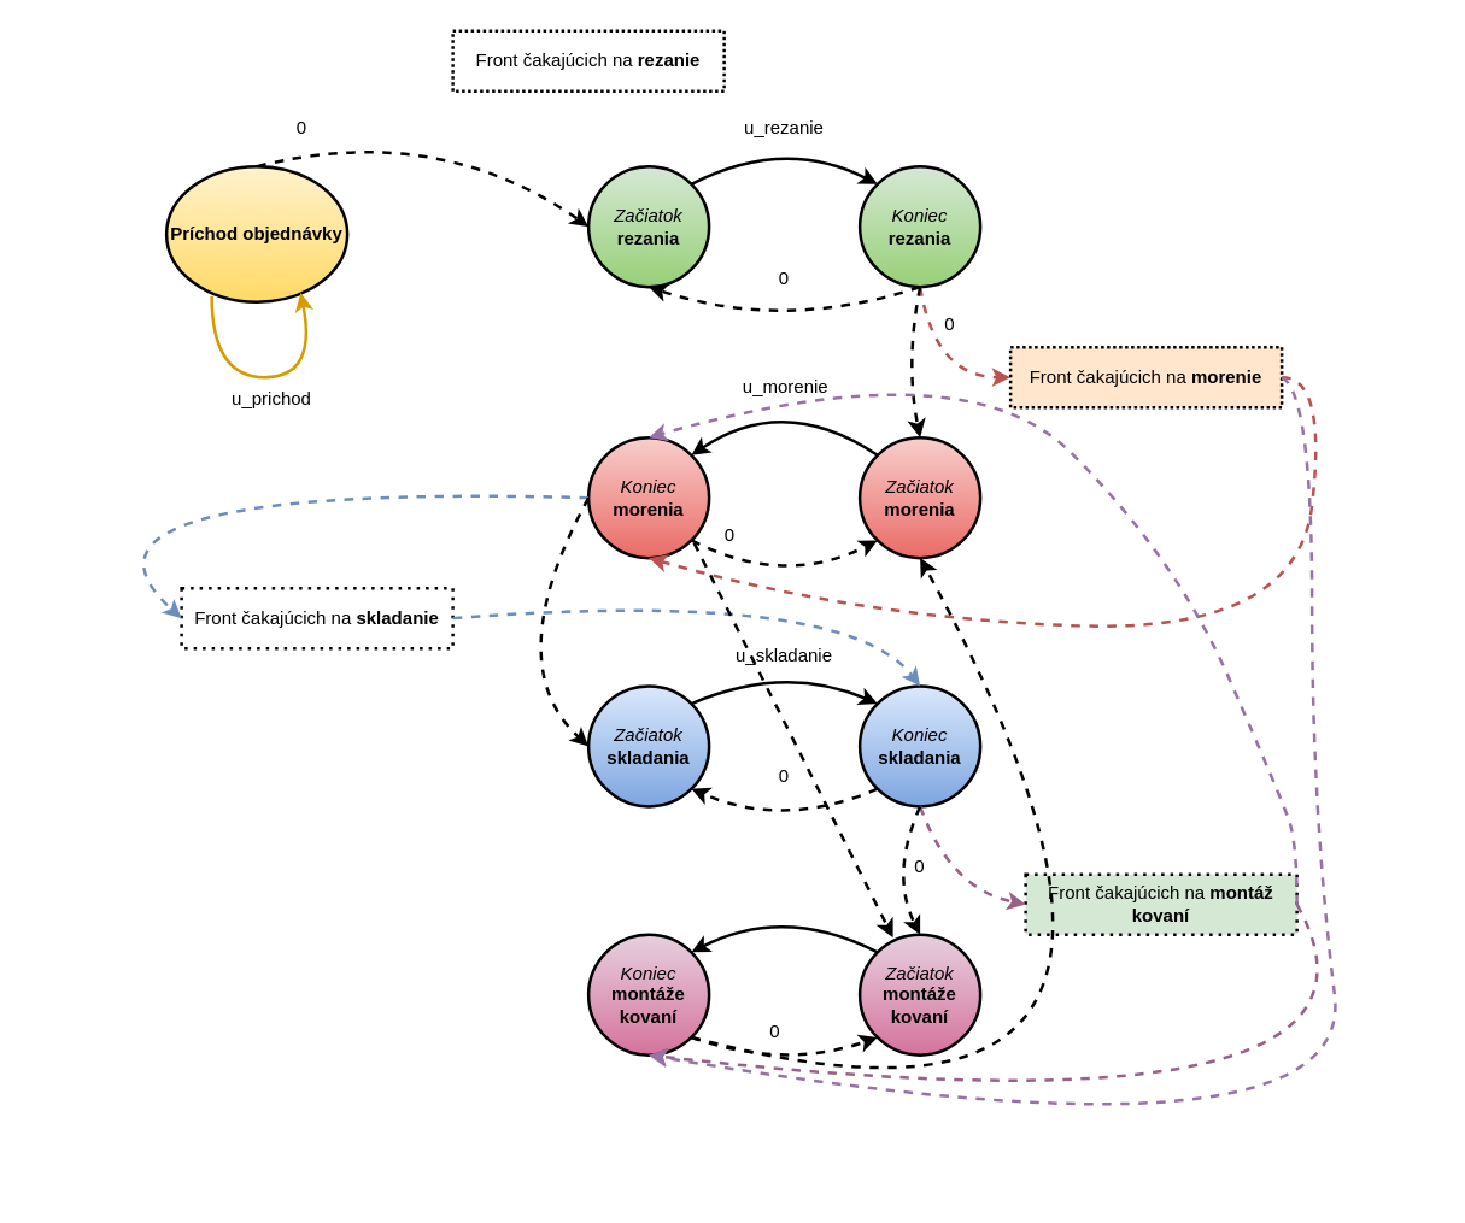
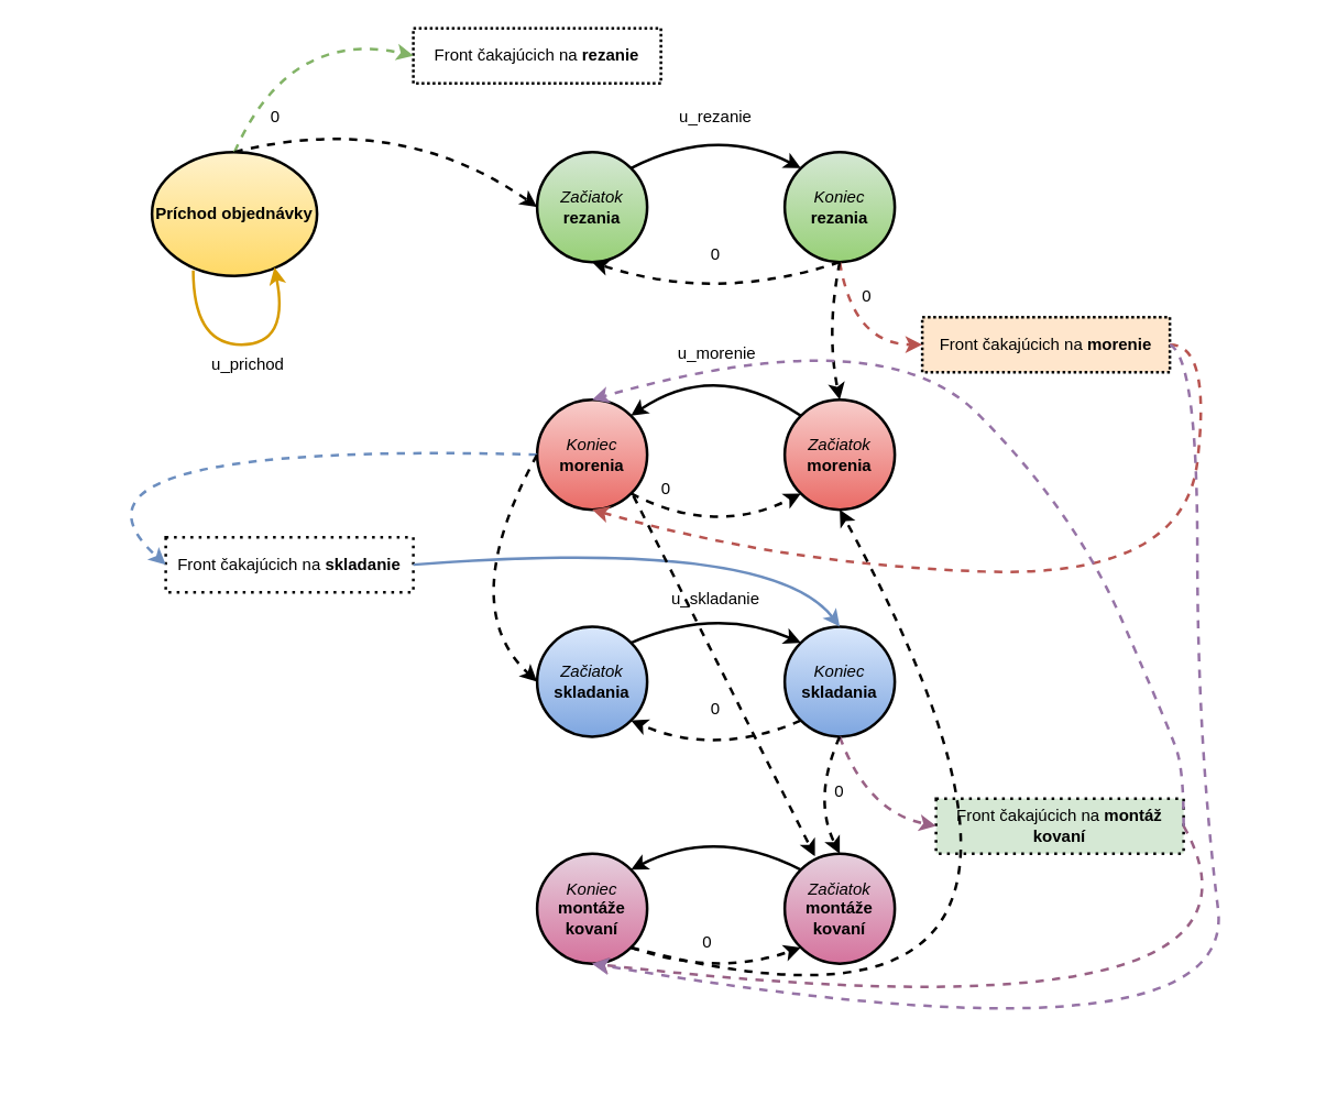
  <mxCell id="0" />
  <mxCell id="1" parent="0" />
  <mxCell id="2" value="&lt;b&gt;Príchod objednávky&lt;/b&gt;" style="ellipse;whiteSpace=wrap;html=1;fillColor=#fff2cc;gradientColor=#ffd966;strokeColor=#000000;strokeWidth=2;" parent="1" vertex="1"><mxGeometry x="110" y="110" width="120" height="90" as="geometry" /></mxCell>
  <mxCell id="3" value="" style="curved=1;endArrow=classic;html=1;rounded=0;entryX=0.742;entryY=0.933;entryDx=0;entryDy=0;entryPerimeter=0;exitX=0.25;exitY=0.956;exitDx=0;exitDy=0;exitPerimeter=0;strokeWidth=2;fillColor=#ffcd28;gradientColor=#ffa500;strokeColor=#d79b00;" parent="1" source="2" target="2" edge="1"><mxGeometry width="50" height="50" relative="1" as="geometry"><mxPoint x="460" y="320" as="sourcePoint" /><mxPoint x="510" y="270" as="targetPoint" /><Array as="points"><mxPoint x="140" y="250" /><mxPoint x="210" y="250" /></Array></mxGeometry></mxCell>
  <mxCell id="4" value="u_prichod" style="text;html=1;align=center;verticalAlign=middle;whiteSpace=wrap;rounded=0;strokeWidth=1;" parent="1" vertex="1"><mxGeometry x="150" y="250" width="60" height="30" as="geometry" /></mxCell>
  <mxCell id="5" value="Front čakajúcich na &lt;b&gt;rezanie&lt;/b&gt;" style="rounded=0;whiteSpace=wrap;html=1;strokeWidth=2;dashed=1;dashPattern=1 1;" parent="1" vertex="1"><mxGeometry x="300" y="20" width="180" height="40" as="geometry" /></mxCell>
  <mxCell id="6" value="&lt;i&gt;Začiatok&lt;/i&gt; &lt;b&gt;rezania&lt;/b&gt;" style="ellipse;whiteSpace=wrap;html=1;aspect=fixed;strokeWidth=2;fillColor=#d5e8d4;gradientColor=#97d077;strokeColor=#000000;" parent="1" vertex="1"><mxGeometry x="390" y="110" width="80" height="80" as="geometry" /></mxCell>
  <mxCell id="7" value="&lt;i&gt;Koniec&lt;/i&gt; &lt;b&gt;rezania&lt;/b&gt;" style="ellipse;whiteSpace=wrap;html=1;aspect=fixed;strokeWidth=2;fillColor=#d5e8d4;gradientColor=#97d077;strokeColor=#000000;" parent="1" vertex="1"><mxGeometry x="570" y="110" width="80" height="80" as="geometry" /></mxCell>
  <mxCell id="8" value="0" style="text;html=1;align=center;verticalAlign=middle;whiteSpace=wrap;rounded=0;" parent="1" vertex="1"><mxGeometry x="170" y="70" width="60" height="30" as="geometry" /></mxCell>
  <mxCell id="9" value="u_rezanie" style="text;html=1;align=center;verticalAlign=middle;whiteSpace=wrap;rounded=0;" parent="1" vertex="1"><mxGeometry x="490" y="70" width="60" height="30" as="geometry" /></mxCell>
  <mxCell id="10" value="Front čakajúcich na &lt;b&gt;morenie&lt;/b&gt;" style="rounded=0;whiteSpace=wrap;html=1;strokeWidth=2;dashed=1;dashPattern=1 1;fillColor=#ffe6cc;" parent="1" vertex="1"><mxGeometry x="670" y="230" width="180" height="40" as="geometry" /></mxCell>
  <mxCell id="11" value="Front čakajúcich na &lt;b&gt;skladanie&lt;/b&gt;" style="rounded=0;whiteSpace=wrap;html=1;dashed=1;dashPattern=1 2;strokeWidth=2;" parent="1" vertex="1"><mxGeometry x="120" y="390" width="180" height="40" as="geometry" /></mxCell>
  <mxCell id="12" value="Front čakajúcich na &lt;b&gt;montáž&lt;/b&gt; &lt;b&gt;kovaní&lt;/b&gt;" style="rounded=0;whiteSpace=wrap;html=1;strokeWidth=2;dashed=1;dashPattern=1 2;fillColor=#d5e8d4;" parent="1" vertex="1"><mxGeometry x="680" y="580" width="180" height="40" as="geometry" /></mxCell>
  <mxCell id="13" value="&lt;i&gt;Začiatok&lt;/i&gt; &lt;b&gt;morenia&lt;/b&gt;" style="ellipse;whiteSpace=wrap;html=1;aspect=fixed;strokeWidth=2;fillColor=#f8cecc;gradientColor=#ea6b66;strokeColor=#000000;" parent="1" vertex="1"><mxGeometry x="570" y="290" width="80" height="80" as="geometry" /></mxCell>
  <mxCell id="14" value="&lt;i&gt;Koniec&lt;/i&gt; &lt;b&gt;morenia&lt;/b&gt;" style="ellipse;whiteSpace=wrap;html=1;aspect=fixed;strokeWidth=2;fillColor=#f8cecc;gradientColor=#ea6b66;strokeColor=#000000;" parent="1" vertex="1"><mxGeometry x="390" y="290" width="80" height="80" as="geometry" /></mxCell>
  <mxCell id="15" value="&lt;i&gt;Začiatok&lt;/i&gt; &lt;b&gt;skladania&lt;/b&gt;" style="ellipse;whiteSpace=wrap;html=1;aspect=fixed;fillColor=#dae8fc;gradientColor=#7ea6e0;strokeColor=#000000;strokeWidth=2;" parent="1" vertex="1"><mxGeometry x="390" y="455" width="80" height="80" as="geometry" /></mxCell>
  <mxCell id="16" value="&lt;i&gt;Koniec&lt;/i&gt; &lt;b&gt;skladania&lt;/b&gt;" style="ellipse;whiteSpace=wrap;html=1;aspect=fixed;fillColor=#dae8fc;gradientColor=#7ea6e0;strokeColor=#000000;strokeWidth=2;" parent="1" vertex="1"><mxGeometry x="570" y="455" width="80" height="80" as="geometry" /></mxCell>
  <mxCell id="17" value="&lt;i&gt;Začiatok&lt;/i&gt; &lt;b&gt;montáže&lt;/b&gt; &lt;b&gt;kovaní&lt;/b&gt;" style="ellipse;whiteSpace=wrap;html=1;aspect=fixed;strokeWidth=2;fillColor=#e6d0de;gradientColor=#d5739d;strokeColor=light-dark(#000000, #b181a0);" parent="1" vertex="1"><mxGeometry x="570" y="620" width="80" height="80" as="geometry" /></mxCell>
  <mxCell id="18" value="&lt;i&gt;Koniec&lt;/i&gt; &lt;b&gt;montáže&lt;/b&gt; &lt;b&gt;kovaní&lt;/b&gt;" style="ellipse;whiteSpace=wrap;html=1;aspect=fixed;strokeWidth=2;fillColor=#e6d0de;gradientColor=#d5739d;strokeColor=light-dark(#000000, #b181a0);" parent="1" vertex="1"><mxGeometry x="390" y="620" width="80" height="80" as="geometry" /></mxCell>
  <mxCell id="19" value="0" style="text;html=1;align=center;verticalAlign=middle;whiteSpace=wrap;rounded=0;" parent="1" vertex="1"><mxGeometry x="490" y="170" width="60" height="30" as="geometry" /></mxCell>
  <mxCell id="20" value="" style="endArrow=classic;html=1;rounded=0;entryX=0;entryY=0.5;entryDx=0;entryDy=0;curved=1;dashed=1;strokeWidth=2;fillColor=#f8cecc;gradientColor=#ea6b66;strokeColor=#b85450;" parent="1" target="10" edge="1"><mxGeometry width="50" height="50" relative="1" as="geometry"><mxPoint x="610" y="190" as="sourcePoint" /><mxPoint x="590" y="270" as="targetPoint" /><Array as="points"><mxPoint x="620" y="250" /></Array></mxGeometry></mxCell>
+ <mxCell id="21" value="" style="endArrow=classic;html=1;rounded=0;exitX=0.5;exitY=0;exitDx=0;exitDy=0;entryX=0;entryY=0.5;entryDx=0;entryDy=0;strokeWidth=2;fillColor=#d5e8d4;gradientColor=#97d077;strokeColor=#82b366;curved=1;dashed=1;" parent="1" source="2" target="5" edge="1"><mxGeometry width="50" height="50" relative="1" as="geometry"><mxPoint x="540" y="320" as="sourcePoint" /><mxPoint x="590" y="270" as="targetPoint" /><Array as="points"><mxPoint x="210" y="20" /></Array></mxGeometry></mxCell>
  <mxCell id="22" value="" style="endArrow=classic;html=1;rounded=0;exitX=0.5;exitY=0;exitDx=0;exitDy=0;entryX=0;entryY=0.5;entryDx=0;entryDy=0;strokeWidth=2;dashed=1;curved=1;" parent="1" source="2" target="6" edge="1"><mxGeometry width="50" height="50" relative="1" as="geometry"><mxPoint x="550" y="330" as="sourcePoint" /><mxPoint x="600" y="280" as="targetPoint" /><Array as="points"><mxPoint x="290" y="80" /></Array></mxGeometry></mxCell>
  <mxCell id="23" value="" style="endArrow=classic;html=1;rounded=0;exitX=1;exitY=0;exitDx=0;exitDy=0;entryX=0;entryY=0;entryDx=0;entryDy=0;strokeWidth=2;curved=1;" parent="1" source="6" target="7" edge="1"><mxGeometry width="50" height="50" relative="1" as="geometry"><mxPoint x="550" y="330" as="sourcePoint" /><mxPoint x="600" y="280" as="targetPoint" /><Array as="points"><mxPoint x="520" y="90" /></Array></mxGeometry></mxCell>
  <mxCell id="24" value="" style="endArrow=classic;html=1;rounded=0;entryX=0.5;entryY=1;entryDx=0;entryDy=0;exitX=0.5;exitY=1;exitDx=0;exitDy=0;strokeWidth=2;dashed=1;curved=1;" parent="1" source="7" target="6" edge="1"><mxGeometry width="50" height="50" relative="1" as="geometry"><mxPoint x="550" y="330" as="sourcePoint" /><mxPoint x="600" y="280" as="targetPoint" /><Array as="points"><mxPoint x="520" y="220" /></Array></mxGeometry></mxCell>
  <mxCell id="25" value="0" style="text;html=1;align=center;verticalAlign=middle;whiteSpace=wrap;rounded=0;" parent="1" vertex="1"><mxGeometry x="600" y="200" width="60" height="30" as="geometry" /></mxCell>
  <mxCell id="26" value="" style="endArrow=classic;html=1;rounded=0;entryX=0.5;entryY=0;entryDx=0;entryDy=0;exitX=0.5;exitY=1;exitDx=0;exitDy=0;strokeWidth=2;dashed=1;curved=1;" parent="1" source="7" target="13" edge="1"><mxGeometry width="50" height="50" relative="1" as="geometry"><mxPoint x="550" y="330" as="sourcePoint" /><mxPoint x="600" y="280" as="targetPoint" /><Array as="points"><mxPoint x="600" y="240" /></Array></mxGeometry></mxCell>
  <mxCell id="27" value="" style="endArrow=classic;html=1;rounded=0;entryX=1;entryY=0;entryDx=0;entryDy=0;exitX=0;exitY=0;exitDx=0;exitDy=0;curved=1;strokeWidth=2;" parent="1" source="13" target="14" edge="1"><mxGeometry width="50" height="50" relative="1" as="geometry"><mxPoint x="550" y="330" as="sourcePoint" /><mxPoint x="600" y="280" as="targetPoint" /><Array as="points"><mxPoint x="520" y="260" /></Array></mxGeometry></mxCell>
  <mxCell id="28" value="u_morenie" style="text;html=1;align=center;verticalAlign=middle;whiteSpace=wrap;rounded=0;" parent="1" vertex="1"><mxGeometry x="491" y="242" width="60" height="30" as="geometry" /></mxCell>
  <mxCell id="29" value="" style="endArrow=classic;html=1;rounded=0;exitX=1;exitY=0.5;exitDx=0;exitDy=0;entryX=0.5;entryY=1;entryDx=0;entryDy=0;strokeWidth=2;fillColor=#f8cecc;gradientColor=#ea6b66;strokeColor=#b85450;curved=1;dashed=1;" parent="1" source="10" target="14" edge="1"><mxGeometry width="50" height="50" relative="1" as="geometry"><mxPoint x="850" y="240" as="sourcePoint" /><mxPoint x="430" y="360" as="targetPoint" /><Array as="points"><mxPoint x="880" y="250" /><mxPoint x="860" y="420" /><mxPoint x="570" y="410" /></Array></mxGeometry></mxCell>
  <mxCell id="30" value="" style="endArrow=classic;html=1;rounded=0;exitX=1;exitY=1;exitDx=0;exitDy=0;entryX=0;entryY=1;entryDx=0;entryDy=0;curved=1;dashed=1;strokeWidth=2;" parent="1" source="14" target="13" edge="1"><mxGeometry width="50" height="50" relative="1" as="geometry"><mxPoint x="550" y="330" as="sourcePoint" /><mxPoint x="600" y="280" as="targetPoint" /><Array as="points"><mxPoint x="520" y="390" /></Array></mxGeometry></mxCell>
  <mxCell id="31" value="0" style="text;html=1;align=center;verticalAlign=middle;whiteSpace=wrap;rounded=0;" parent="1" vertex="1"><mxGeometry x="454" y="340" width="60" height="30" as="geometry" /></mxCell>
  <mxCell id="32" value="" style="endArrow=classic;html=1;rounded=0;exitX=1;exitY=0;exitDx=0;exitDy=0;entryX=0;entryY=0;entryDx=0;entryDy=0;strokeWidth=2;curved=1;" parent="1" source="15" target="16" edge="1"><mxGeometry width="50" height="50" relative="1" as="geometry"><mxPoint x="440" y="330" as="sourcePoint" /><mxPoint x="490" y="280" as="targetPoint" /><Array as="points"><mxPoint x="520" y="440" /></Array></mxGeometry></mxCell>
  <mxCell id="33" value="" style="endArrow=classic;html=1;rounded=0;entryX=1;entryY=1;entryDx=0;entryDy=0;exitX=0;exitY=1;exitDx=0;exitDy=0;strokeWidth=2;curved=1;dashed=1;" parent="1" source="16" target="15" edge="1"><mxGeometry width="50" height="50" relative="1" as="geometry"><mxPoint x="440" y="330" as="sourcePoint" /><mxPoint x="490" y="280" as="targetPoint" /><Array as="points"><mxPoint x="520" y="550" /></Array></mxGeometry></mxCell>
  <mxCell id="34" value="u_skladanie" style="text;html=1;align=center;verticalAlign=middle;whiteSpace=wrap;rounded=0;" parent="1" vertex="1"><mxGeometry x="490" y="420" width="60" height="30" as="geometry" /></mxCell>
  <mxCell id="35" value="0" style="text;html=1;align=center;verticalAlign=middle;whiteSpace=wrap;rounded=0;" parent="1" vertex="1"><mxGeometry x="490" y="500" width="60" height="30" as="geometry" /></mxCell>
  <mxCell id="36" value="" style="endArrow=classic;html=1;rounded=0;exitX=0;exitY=0.5;exitDx=0;exitDy=0;entryX=0;entryY=0.5;entryDx=0;entryDy=0;curved=1;dashed=1;strokeWidth=2;fillColor=#dae8fc;gradientColor=#7ea6e0;strokeColor=#6c8ebf;" parent="1" source="14" target="11" edge="1"><mxGeometry width="50" height="50" relative="1" as="geometry"><mxPoint x="440" y="330" as="sourcePoint" /><mxPoint x="490" y="280" as="targetPoint" /><Array as="points"><mxPoint x="20" y="320" /></Array></mxGeometry></mxCell>
- <mxCell id="37" value="" style="endArrow=classic;html=1;rounded=0;exitX=1;exitY=0.5;exitDx=0;exitDy=0;entryX=0.5;entryY=0;entryDx=0;entryDy=0;curved=1;dashed=1;strokeWidth=2;fillColor=#dae8fc;gradientColor=#7ea6e0;strokeColor=#6c8ebf;" parent="1" source="11" target="16" edge="1"><mxGeometry width="50" height="50" relative="1" as="geometry"><mxPoint x="440" y="330" as="sourcePoint" /><mxPoint x="490" y="280" as="targetPoint" /><Array as="points"><mxPoint x="560" y="390" /></Array></mxGeometry></mxCell>
+ <mxCell id="37" value="" style="endArrow=classic;html=1;rounded=0;exitX=1;exitY=0.5;exitDx=0;exitDy=0;entryX=0.5;entryY=0;entryDx=0;entryDy=0;curved=1;dashed=0;strokeWidth=2;fillColor=#dae8fc;gradientColor=#7ea6e0;strokeColor=#6c8ebf;" parent="1" source="11" target="16" edge="1"><mxGeometry width="50" height="50" relative="1" as="geometry"><mxPoint x="440" y="330" as="sourcePoint" /><mxPoint x="490" y="280" as="targetPoint" /><Array as="points"><mxPoint x="560" y="390" /></Array></mxGeometry></mxCell>
  <mxCell id="38" value="" style="endArrow=classic;html=1;rounded=0;exitX=0;exitY=0.5;exitDx=0;exitDy=0;entryX=0;entryY=0.5;entryDx=0;entryDy=0;strokeWidth=2;curved=1;dashed=1;" parent="1" source="14" target="15" edge="1"><mxGeometry width="50" height="50" relative="1" as="geometry"><mxPoint x="440" y="450" as="sourcePoint" /><mxPoint x="490" y="400" as="targetPoint" /><Array as="points"><mxPoint x="330" y="440" /></Array></mxGeometry></mxCell>
  <mxCell id="39" value="" style="endArrow=classic;html=1;rounded=0;exitX=0.5;exitY=1;exitDx=0;exitDy=0;entryX=0;entryY=0.5;entryDx=0;entryDy=0;dashed=1;strokeWidth=2;fillColor=#e6d0de;gradientColor=#d5739d;strokeColor=#996185;curved=1;" parent="1" source="16" target="12" edge="1"><mxGeometry width="50" height="50" relative="1" as="geometry"><mxPoint x="440" y="490" as="sourcePoint" /><mxPoint x="490" y="440" as="targetPoint" /><Array as="points"><mxPoint x="630" y="590" /></Array></mxGeometry></mxCell>
  <mxCell id="40" value="" style="endArrow=classic;html=1;rounded=0;exitX=0.5;exitY=1;exitDx=0;exitDy=0;entryX=0.5;entryY=0;entryDx=0;entryDy=0;strokeWidth=2;curved=1;dashed=1;" parent="1" source="16" target="17" edge="1"><mxGeometry width="50" height="50" relative="1" as="geometry"><mxPoint x="440" y="440" as="sourcePoint" /><mxPoint x="490" y="390" as="targetPoint" /><Array as="points"><mxPoint x="590" y="580" /></Array></mxGeometry></mxCell>
  <mxCell id="41" value="0" style="text;html=1;align=center;verticalAlign=middle;whiteSpace=wrap;rounded=0;" parent="1" vertex="1"><mxGeometry x="580" y="560" width="60" height="30" as="geometry" /></mxCell>
  <mxCell id="42" value="" style="endArrow=classic;html=1;rounded=0;exitX=0;exitY=0;exitDx=0;exitDy=0;entryX=1;entryY=0;entryDx=0;entryDy=0;strokeWidth=2;curved=1;" parent="1" source="17" target="18" edge="1"><mxGeometry width="50" height="50" relative="1" as="geometry"><mxPoint x="440" y="640" as="sourcePoint" /><mxPoint x="490" y="590" as="targetPoint" /><Array as="points"><mxPoint x="520" y="600" /></Array></mxGeometry></mxCell>
  <mxCell id="43" value="" style="endArrow=classic;html=1;rounded=0;exitX=1;exitY=1;exitDx=0;exitDy=0;entryX=0;entryY=1;entryDx=0;entryDy=0;strokeWidth=2;dashed=1;curved=1;" parent="1" source="18" target="17" edge="1"><mxGeometry width="50" height="50" relative="1" as="geometry"><mxPoint x="440" y="640" as="sourcePoint" /><mxPoint x="490" y="590" as="targetPoint" /><Array as="points"><mxPoint x="520" y="710" /></Array></mxGeometry></mxCell>
  <mxCell id="44" value="0" style="text;html=1;align=center;verticalAlign=middle;whiteSpace=wrap;rounded=0;" parent="1" vertex="1"><mxGeometry x="484" y="670" width="60" height="30" as="geometry" /></mxCell>
  <mxCell id="45" value="" style="endArrow=classic;html=1;rounded=0;exitX=1;exitY=0.5;exitDx=0;exitDy=0;entryX=0.5;entryY=1;entryDx=0;entryDy=0;curved=1;dashed=1;strokeWidth=2;fillColor=#e6d0de;gradientColor=#d5739d;strokeColor=#996185;" parent="1" source="12" target="18" edge="1"><mxGeometry width="50" height="50" relative="1" as="geometry"><mxPoint x="440" y="550" as="sourcePoint" /><mxPoint x="490" y="500" as="targetPoint" /><Array as="points"><mxPoint x="950" y="760" /></Array></mxGeometry></mxCell>
  <mxCell id="46" value="" style="endArrow=classic;html=1;rounded=0;exitX=1;exitY=1;exitDx=0;exitDy=0;entryX=0.5;entryY=1;entryDx=0;entryDy=0;strokeWidth=2;curved=1;dashed=1;" edge="1" parent="1" source="18" target="13"><mxGeometry width="50" height="50" relative="1" as="geometry"><mxPoint x="460" y="460" as="sourcePoint" /><mxPoint x="510" y="410" as="targetPoint" /><Array as="points"><mxPoint x="840" y="790" /></Array></mxGeometry></mxCell>
  <mxCell id="47" value="" style="endArrow=classic;html=1;rounded=0;exitX=1;exitY=0.5;exitDx=0;exitDy=0;strokeWidth=2;dashed=1;fillColor=#e1d5e7;strokeColor=#9673a6;curved=1;" edge="1" parent="1" source="10"><mxGeometry width="50" height="50" relative="1" as="geometry"><mxPoint x="460" y="490" as="sourcePoint" /><mxPoint x="430" y="700" as="targetPoint" /><Array as="points"><mxPoint x="870" y="260" /><mxPoint x="870" y="540" /><mxPoint x="900" y="780" /></Array></mxGeometry></mxCell>
  <mxCell id="48" value="" style="endArrow=classic;html=1;rounded=0;entryX=0.275;entryY=0.025;entryDx=0;entryDy=0;entryPerimeter=0;strokeWidth=2;dashed=1;" edge="1" parent="1" target="17"><mxGeometry width="50" height="50" relative="1" as="geometry"><mxPoint x="460" y="360" as="sourcePoint" /><mxPoint x="670" y="520" as="targetPoint" /></mxGeometry></mxCell>
  <mxCell id="49" value="" style="endArrow=classic;html=1;rounded=0;exitX=1;exitY=0.5;exitDx=0;exitDy=0;entryX=0.5;entryY=0;entryDx=0;entryDy=0;curved=1;strokeWidth=2;dashed=1;fillColor=#e1d5e7;strokeColor=#9673a6;" edge="1" parent="1" source="12" target="14"><mxGeometry width="50" height="50" relative="1" as="geometry"><mxPoint x="620" y="570" as="sourcePoint" /><mxPoint x="670" y="520" as="targetPoint" /><Array as="points"><mxPoint x="860" y="560" /><mxPoint x="850" y="530" /><mxPoint x="780" y="370" /><mxPoint x="640" y="230" /></Array></mxGeometry></mxCell>
